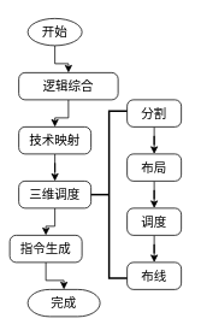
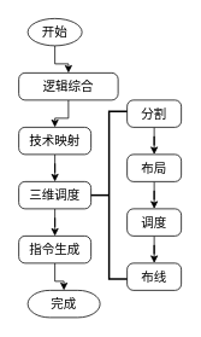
  <mxCell id="0" />
  <mxCell id="1" parent="0" />
  <mxCell id="2" style="edgeStyle=orthogonalEdgeStyle;rounded=0;orthogonalLoop=1;jettySize=auto;html=1;" edge="1" parent="1" source="3" target="5"><mxGeometry relative="1" as="geometry" /></mxCell>
  <mxCell id="3" value="开始" style="strokeWidth=1;html=1;shape=mxgraph.flowchart.start_1;whiteSpace=wrap;fontSize=14;" vertex="1" parent="1"><mxGeometry x="30" y="20" width="60" height="30" as="geometry" /></mxCell>
  <mxCell id="4" style="edgeStyle=orthogonalEdgeStyle;rounded=0;orthogonalLoop=1;jettySize=auto;html=1;" edge="1" parent="1" source="5" target="7"><mxGeometry relative="1" as="geometry" /></mxCell>
  <mxCell id="5" value="逻辑综合" style="rounded=1;whiteSpace=wrap;html=1;absoluteArcSize=1;arcSize=14;strokeWidth=1;fontSize=14;" vertex="1" parent="1"><mxGeometry x="20" y="80" width="110" height="30" as="geometry" /></mxCell>
  <mxCell id="6" style="edgeStyle=orthogonalEdgeStyle;rounded=0;orthogonalLoop=1;jettySize=auto;html=1;" edge="1" parent="1" source="7" target="16"><mxGeometry relative="1" as="geometry" /></mxCell>
  <mxCell id="7" value="技术映射" style="rounded=1;whiteSpace=wrap;html=1;absoluteArcSize=1;arcSize=14;strokeWidth=1;fontSize=14;" vertex="1" parent="1"><mxGeometry x="20" y="140" width="80" height="30" as="geometry" /></mxCell>
  <mxCell id="8" style="edgeStyle=orthogonalEdgeStyle;rounded=0;orthogonalLoop=1;jettySize=auto;html=1;" edge="1" parent="1" source="9" target="11"><mxGeometry relative="1" as="geometry" /></mxCell>
  <mxCell id="9" value="分割" style="rounded=1;whiteSpace=wrap;html=1;absoluteArcSize=1;arcSize=14;strokeWidth=1;fontSize=14;" vertex="1" parent="1"><mxGeometry x="140" y="110" width="60" height="30" as="geometry" /></mxCell>
  <mxCell id="10" style="edgeStyle=orthogonalEdgeStyle;rounded=0;orthogonalLoop=1;jettySize=auto;html=1;" edge="1" parent="1" source="11" target="13"><mxGeometry relative="1" as="geometry" /></mxCell>
  <mxCell id="11" value="布局" style="rounded=1;whiteSpace=wrap;html=1;absoluteArcSize=1;arcSize=14;strokeWidth=1;fontSize=14;" vertex="1" parent="1"><mxGeometry x="140" y="170" width="60" height="30" as="geometry" /></mxCell>
  <mxCell id="12" style="edgeStyle=orthogonalEdgeStyle;rounded=0;orthogonalLoop=1;jettySize=auto;html=1;" edge="1" parent="1" source="13" target="14"><mxGeometry relative="1" as="geometry" /></mxCell>
  <mxCell id="13" value="调度" style="rounded=1;whiteSpace=wrap;html=1;absoluteArcSize=1;arcSize=14;strokeWidth=1;fontSize=14;" vertex="1" parent="1"><mxGeometry x="140" y="230" width="60" height="30" as="geometry" /></mxCell>
  <mxCell id="14" value="布线" style="rounded=1;whiteSpace=wrap;html=1;absoluteArcSize=1;arcSize=14;strokeWidth=1;fontSize=14;" vertex="1" parent="1"><mxGeometry x="140" y="290" width="60" height="30" as="geometry" /></mxCell>
  <mxCell id="15" style="edgeStyle=orthogonalEdgeStyle;rounded=0;orthogonalLoop=1;jettySize=auto;html=1;" edge="1" parent="1" source="16" target="19"><mxGeometry relative="1" as="geometry" /></mxCell>
  <mxCell id="16" value="三维调度" style="rounded=1;whiteSpace=wrap;html=1;absoluteArcSize=1;arcSize=14;strokeWidth=1;fontSize=14;" vertex="1" parent="1"><mxGeometry x="20" y="200" width="80" height="30" as="geometry" /></mxCell>
  <mxCell id="17" value="完成" style="strokeWidth=1;html=1;shape=mxgraph.flowchart.terminator;whiteSpace=wrap;fontSize=14;" vertex="1" parent="1"><mxGeometry x="30" y="320" width="80" height="30" as="geometry" /></mxCell>
  <mxCell id="18" style="edgeStyle=orthogonalEdgeStyle;rounded=0;orthogonalLoop=1;jettySize=auto;html=1;" edge="1" parent="1" source="19" target="17"><mxGeometry relative="1" as="geometry" /></mxCell>
- <mxCell id="19" value="指令生成" style="rounded=1;whiteSpace=wrap;html=1;absoluteArcSize=1;arcSize=14;strokeWidth=1;fontSize=14;" vertex="1" parent="1"><mxGeometry x="10" y="260" width="80" height="30" as="geometry" /></mxCell>
+ <mxCell id="19" value="指令生成" style="rounded=1;whiteSpace=wrap;html=1;absoluteArcSize=1;arcSize=14;strokeWidth=1;fontSize=14;" vertex="1" parent="1"><mxGeometry x="20" y="260" width="80" height="30" as="geometry" /></mxCell>
  <mxCell id="20" value="" style="strokeWidth=2;html=1;shape=mxgraph.flowchart.annotation_2;align=left;labelPosition=right;pointerEvents=1;" vertex="1" parent="1"><mxGeometry x="100" y="122.5" width="40" height="185" as="geometry" /></mxCell>
